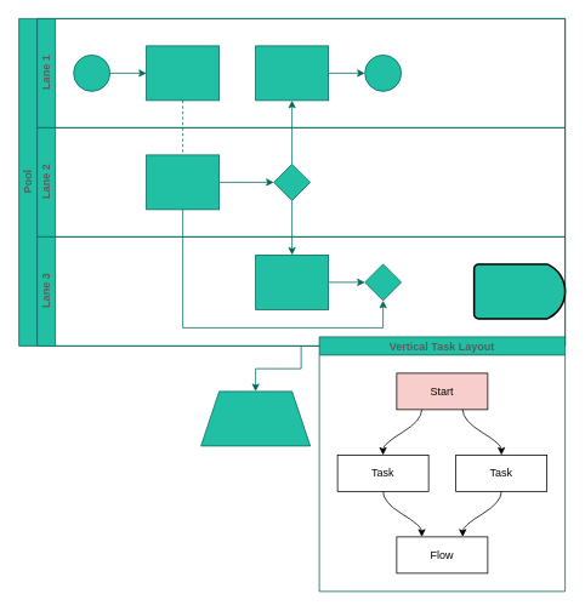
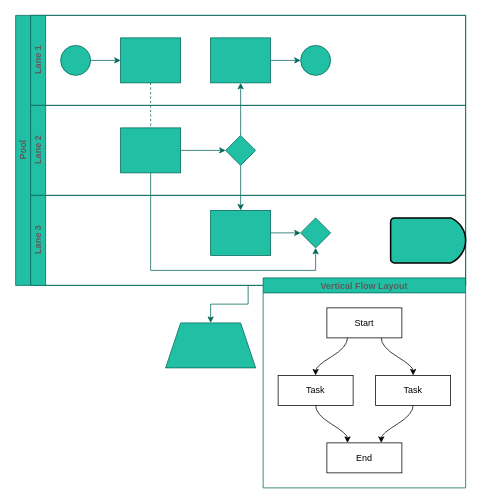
  <mxCell id="0" />
  <mxCell id="1" parent="0" />
  <mxCell id="2" value="Pool" style="swimlane;html=1;childLayout=stackLayout;resizeParent=1;resizeParentMax=0;horizontal=0;startSize=20;horizontalStack=0;fillColor=#21C0A5;strokeColor=#006658;fontColor=#5C5C5C;" parent="1" vertex="1"><mxGeometry x="20" y="20" width="600" height="360" as="geometry" /></mxCell>
  <mxCell id="3" value="" style="edgeStyle=orthogonalEdgeStyle;rounded=0;orthogonalLoop=1;jettySize=auto;html=1;dashed=1;endArrow=none;endFill=0;strokeColor=#006658;fontColor=#5C5C5C;" parent="2" source="10" target="16" edge="1"><mxGeometry relative="1" as="geometry" /></mxCell>
  <mxCell id="4" style="edgeStyle=orthogonalEdgeStyle;rounded=0;orthogonalLoop=1;jettySize=auto;html=1;endArrow=classic;endFill=1;strokeColor=#006658;fontColor=#5C5C5C;" parent="2" source="17" target="12" edge="1"><mxGeometry relative="1" as="geometry" /></mxCell>
  <mxCell id="5" style="edgeStyle=orthogonalEdgeStyle;rounded=0;orthogonalLoop=1;jettySize=auto;html=1;endArrow=classic;endFill=1;strokeColor=#006658;fontColor=#5C5C5C;" parent="2" source="17" target="20" edge="1"><mxGeometry relative="1" as="geometry" /></mxCell>
  <mxCell id="6" style="edgeStyle=orthogonalEdgeStyle;rounded=0;orthogonalLoop=1;jettySize=auto;html=1;endArrow=classic;endFill=1;strokeColor=#006658;fontColor=#5C5C5C;" parent="2" source="16" target="21" edge="1"><mxGeometry relative="1" as="geometry"><Array as="points"><mxPoint x="180" y="340" /><mxPoint x="400" y="340" /></Array></mxGeometry></mxCell>
  <mxCell id="7" value="Lane 1" style="swimlane;html=1;startSize=20;horizontal=0;fillColor=#21C0A5;strokeColor=#006658;fontColor=#5C5C5C;" parent="2" vertex="1"><mxGeometry x="20" width="580" height="120" as="geometry" /></mxCell>
  <mxCell id="8" value="" style="edgeStyle=orthogonalEdgeStyle;rounded=0;orthogonalLoop=1;jettySize=auto;html=1;strokeColor=#006658;fontColor=#5C5C5C;" parent="7" source="9" target="10" edge="1"><mxGeometry relative="1" as="geometry" /></mxCell>
  <mxCell id="9" value="" style="ellipse;whiteSpace=wrap;html=1;fillColor=#21C0A5;strokeColor=#006658;fontColor=#5C5C5C;" parent="7" vertex="1"><mxGeometry x="40" y="40" width="40" height="40" as="geometry" /></mxCell>
  <mxCell id="10" value="" style="rounded=0;whiteSpace=wrap;html=1;fontFamily=Helvetica;fontSize=12;fontColor=#5C5C5C;align=center;fillColor=#21C0A5;strokeColor=#006658;" parent="7" vertex="1"><mxGeometry x="120" y="30" width="80" height="60" as="geometry" /></mxCell>
  <mxCell id="11" value="" style="edgeStyle=orthogonalEdgeStyle;rounded=0;orthogonalLoop=1;jettySize=auto;html=1;endArrow=classic;endFill=1;strokeColor=#006658;fontColor=#5C5C5C;" parent="7" source="12" target="13" edge="1"><mxGeometry relative="1" as="geometry" /></mxCell>
  <mxCell id="12" value="" style="rounded=0;whiteSpace=wrap;html=1;fontFamily=Helvetica;fontSize=12;fontColor=#5C5C5C;align=center;fillColor=#21C0A5;strokeColor=#006658;" parent="7" vertex="1"><mxGeometry x="240" y="30" width="80" height="60" as="geometry" /></mxCell>
  <mxCell id="13" value="" style="ellipse;whiteSpace=wrap;html=1;fillColor=#21C0A5;strokeColor=#006658;fontColor=#5C5C5C;" parent="7" vertex="1"><mxGeometry x="360" y="40" width="40" height="40" as="geometry" /></mxCell>
  <mxCell id="14" value="Lane 2" style="swimlane;html=1;startSize=20;horizontal=0;fillColor=#21C0A5;strokeColor=#006658;fontColor=#5C5C5C;" parent="2" vertex="1"><mxGeometry x="20" y="120" width="580" height="120" as="geometry" /></mxCell>
  <mxCell id="15" value="" style="edgeStyle=orthogonalEdgeStyle;rounded=0;orthogonalLoop=1;jettySize=auto;html=1;endArrow=classic;endFill=1;strokeColor=#006658;fontColor=#5C5C5C;" parent="14" source="16" target="17" edge="1"><mxGeometry relative="1" as="geometry" /></mxCell>
  <mxCell id="16" value="" style="rounded=0;whiteSpace=wrap;html=1;fontFamily=Helvetica;fontSize=12;fontColor=#5C5C5C;align=center;fillColor=#21C0A5;strokeColor=#006658;" parent="14" vertex="1"><mxGeometry x="120" y="30" width="80" height="60" as="geometry" /></mxCell>
  <mxCell id="17" value="" style="rhombus;whiteSpace=wrap;html=1;fontFamily=Helvetica;fontSize=12;fontColor=#5C5C5C;align=center;fillColor=#21C0A5;strokeColor=#006658;" parent="14" vertex="1"><mxGeometry x="260" y="40" width="40" height="40" as="geometry" /></mxCell>
  <mxCell id="18" value="Lane 3" style="swimlane;html=1;startSize=20;horizontal=0;fillColor=#21C0A5;strokeColor=#006658;fontColor=#5C5C5C;" parent="2" vertex="1"><mxGeometry x="20" y="240" width="580" height="120" as="geometry" /></mxCell>
  <mxCell id="19" value="" style="edgeStyle=orthogonalEdgeStyle;rounded=0;orthogonalLoop=1;jettySize=auto;html=1;endArrow=classic;endFill=1;strokeColor=#006658;fontColor=#5C5C5C;" parent="18" source="20" target="21" edge="1"><mxGeometry relative="1" as="geometry" /></mxCell>
  <mxCell id="20" value="" style="rounded=0;whiteSpace=wrap;html=1;fontFamily=Helvetica;fontSize=12;fontColor=#5C5C5C;align=center;fillColor=#21C0A5;strokeColor=#006658;" parent="18" vertex="1"><mxGeometry x="240" y="20" width="80" height="60" as="geometry" /></mxCell>
  <mxCell id="21" value="" style="rhombus;whiteSpace=wrap;html=1;fontFamily=Helvetica;fontSize=12;fontColor=#5C5C5C;align=center;fillColor=#21C0A5;strokeColor=#006658;" parent="18" vertex="1"><mxGeometry x="360" y="30" width="40" height="40" as="geometry" /></mxCell>
  <mxCell id="22" value="" style="strokeWidth=2;html=1;shape=mxgraph.flowchart.delay;whiteSpace=wrap;rounded=0;sketch=0;fontColor=#5C5C5C;fillColor=#21C0A5;" vertex="1" parent="18"><mxGeometry x="480" y="30" width="100" height="60" as="geometry" /></mxCell>
  <mxCell id="23" style="edgeStyle=orthogonalEdgeStyle;rounded=0;orthogonalLoop=1;jettySize=auto;html=1;strokeColor=#006658;fontColor=#5C5C5C;" edge="1" parent="1" source="18" target="24"><mxGeometry relative="1" as="geometry"><mxPoint x="280" y="460" as="targetPoint" /></mxGeometry></mxCell>
  <mxCell id="24" value="" style="shape=trapezoid;perimeter=trapezoidPerimeter;whiteSpace=wrap;html=1;fixedSize=1;fillColor=#21C0A5;strokeColor=#006658;fontColor=#5C5C5C;" vertex="1" parent="1"><mxGeometry x="220" y="430" width="120" height="60" as="geometry" /></mxCell>
- <mxCell id="25" value="Vertical Task Layout" style="swimlane;startSize=20;horizontal=1;childLayout=flowLayout;flowOrientation=north;resizable=0;interRankCellSpacing=50;containerType=tree;rounded=0;sketch=0;fontColor=#5C5C5C;strokeColor=#006658;fillColor=#21C0A5;" vertex="1" parent="1"><mxGeometry x="350" y="370" width="270" height="280" as="geometry" /></mxCell>
- <mxCell id="26" value="Start" style="whiteSpace=wrap;html=1;fillColor=#f8cecc;" vertex="1" parent="25"><mxGeometry x="85" y="40" width="100" height="40" as="geometry" /></mxCell>
+ <mxCell id="25" value="Vertical Flow Layout" style="swimlane;startSize=20;horizontal=1;childLayout=flowLayout;flowOrientation=north;resizable=0;interRankCellSpacing=50;containerType=tree;rounded=0;sketch=0;fontColor=#5C5C5C;strokeColor=#006658;fillColor=#21C0A5;" vertex="1" parent="1"><mxGeometry x="350" y="370" width="270" height="280" as="geometry" /></mxCell>
+ <mxCell id="26" value="Start" style="whiteSpace=wrap;html=1;" vertex="1" parent="25"><mxGeometry x="85" y="40" width="100" height="40" as="geometry" /></mxCell>
  <mxCell id="27" value="Task" style="whiteSpace=wrap;html=1;" vertex="1" parent="25"><mxGeometry x="20" y="130" width="100" height="40" as="geometry" /></mxCell>
  <mxCell id="28" value="" style="html=1;curved=1;noEdgeStyle=1;orthogonal=1;" edge="1" parent="25" source="26" target="27"><mxGeometry relative="1" as="geometry"><Array as="points"><mxPoint x="112.5" y="92" /><mxPoint x="70" y="118" /></Array></mxGeometry></mxCell>
  <mxCell id="29" value="Task" style="whiteSpace=wrap;html=1;" vertex="1" parent="25"><mxGeometry x="150" y="130" width="100" height="40" as="geometry" /></mxCell>
  <mxCell id="30" value="" style="html=1;curved=1;noEdgeStyle=1;orthogonal=1;" edge="1" parent="25" source="26" target="29"><mxGeometry relative="1" as="geometry"><Array as="points"><mxPoint x="157.5" y="92" /><mxPoint x="200" y="118" /></Array></mxGeometry></mxCell>
- <mxCell id="31" value="Flow" style="whiteSpace=wrap;html=1;" vertex="1" parent="25"><mxGeometry x="85" y="220" width="100" height="40" as="geometry" /></mxCell>
+ <mxCell id="31" value="End" style="whiteSpace=wrap;html=1;" vertex="1" parent="25"><mxGeometry x="85" y="220" width="100" height="40" as="geometry" /></mxCell>
  <mxCell id="32" value="" style="html=1;curved=1;noEdgeStyle=1;orthogonal=1;" edge="1" parent="25" source="27" target="31"><mxGeometry relative="1" as="geometry"><Array as="points"><mxPoint x="70" y="182" /><mxPoint x="112.5" y="208" /></Array></mxGeometry></mxCell>
  <mxCell id="33" value="" style="html=1;curved=1;noEdgeStyle=1;orthogonal=1;" edge="1" parent="25" source="29" target="31"><mxGeometry relative="1" as="geometry"><Array as="points"><mxPoint x="200" y="182" /><mxPoint x="157.5" y="208" /></Array></mxGeometry></mxCell>
